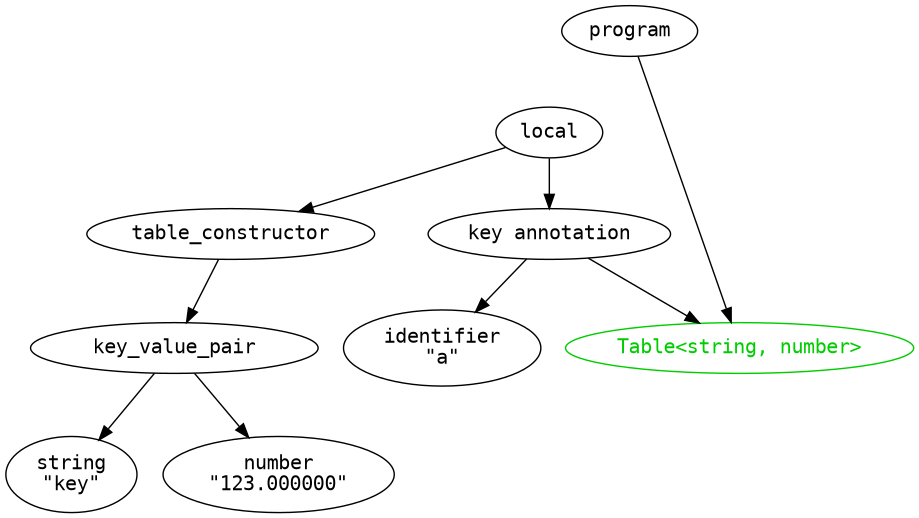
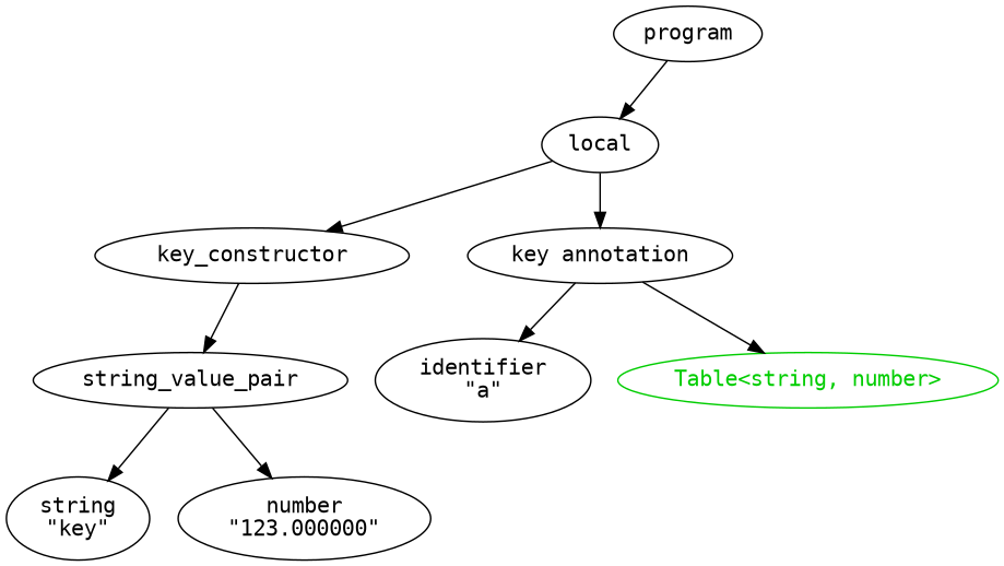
  digraph {
    node [fontname=Monospace]
    n1 [label=program]
    n2 [label=local]
    n3 [label="key annotation"]
-   n4 [label=table_constructor]
+   n4 [label=key_constructor]
    n5 [label="identifier\n\"a\""]
    n6 [color=green3 fontcolor=green3 label="Table<string, number>"]
-   n7 [label=key_value_pair]
+   n7 [label=string_value_pair]
    n8 [label="string\n\"key\""]
    n9 [label="number\n\"123.000000\""]
-   n1 -> n6
+   n1 -> n2
    n2 -> n3
    n2 -> n4
    n3 -> n5
    n3 -> n6
    n4 -> n7
    n7 -> n8
    n7 -> n9
  }
